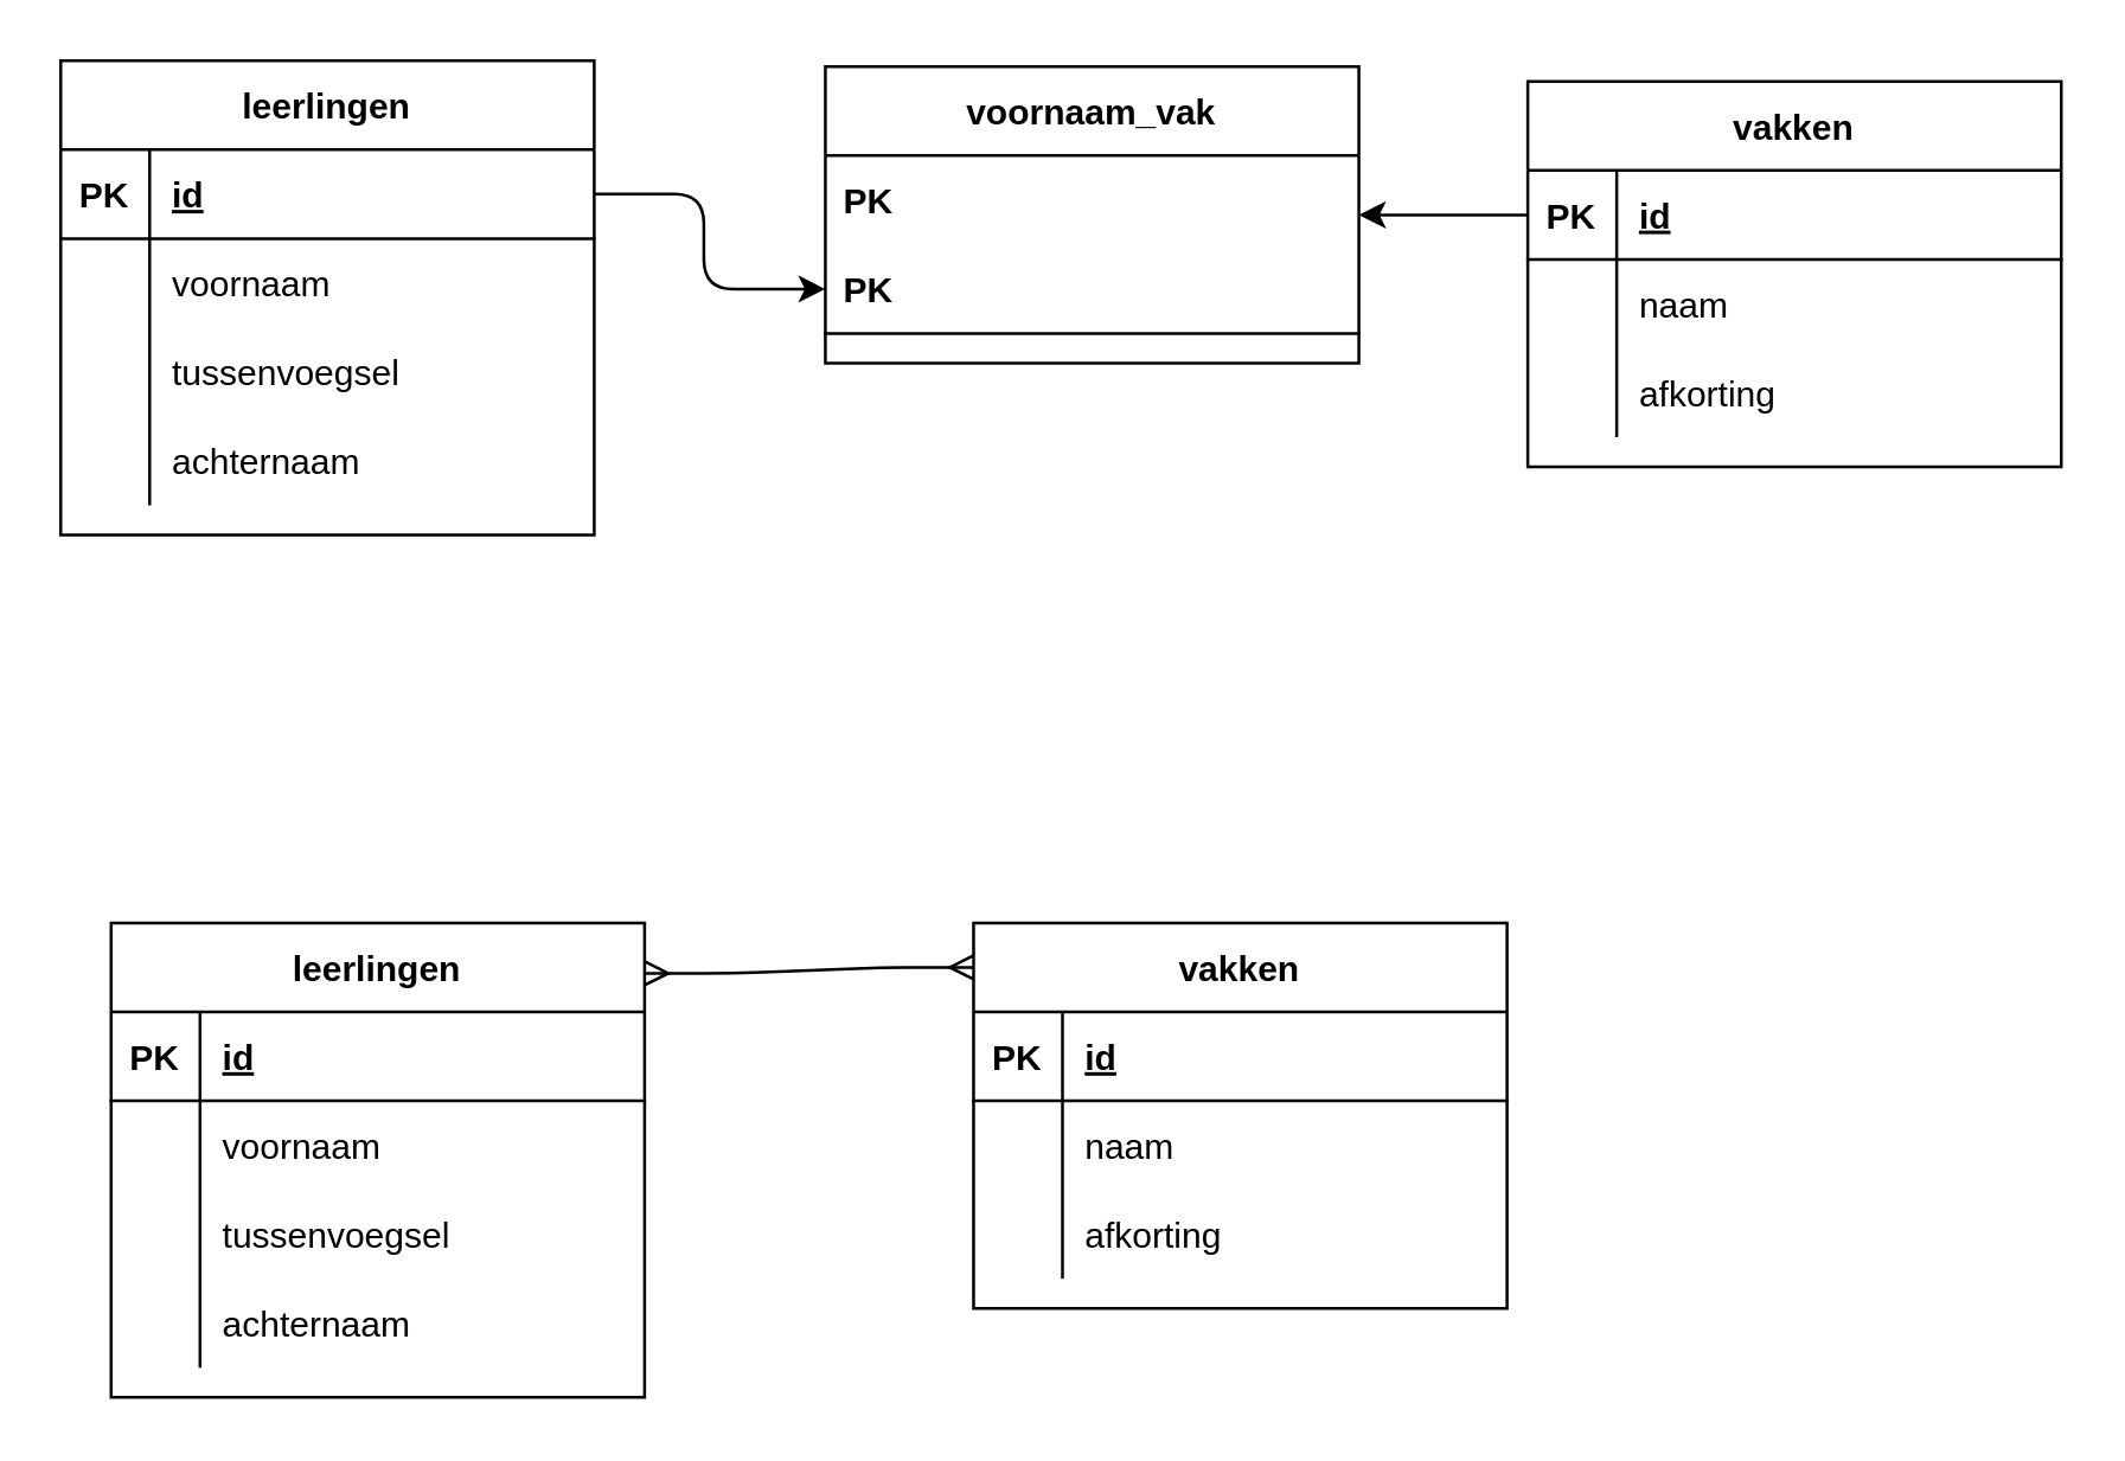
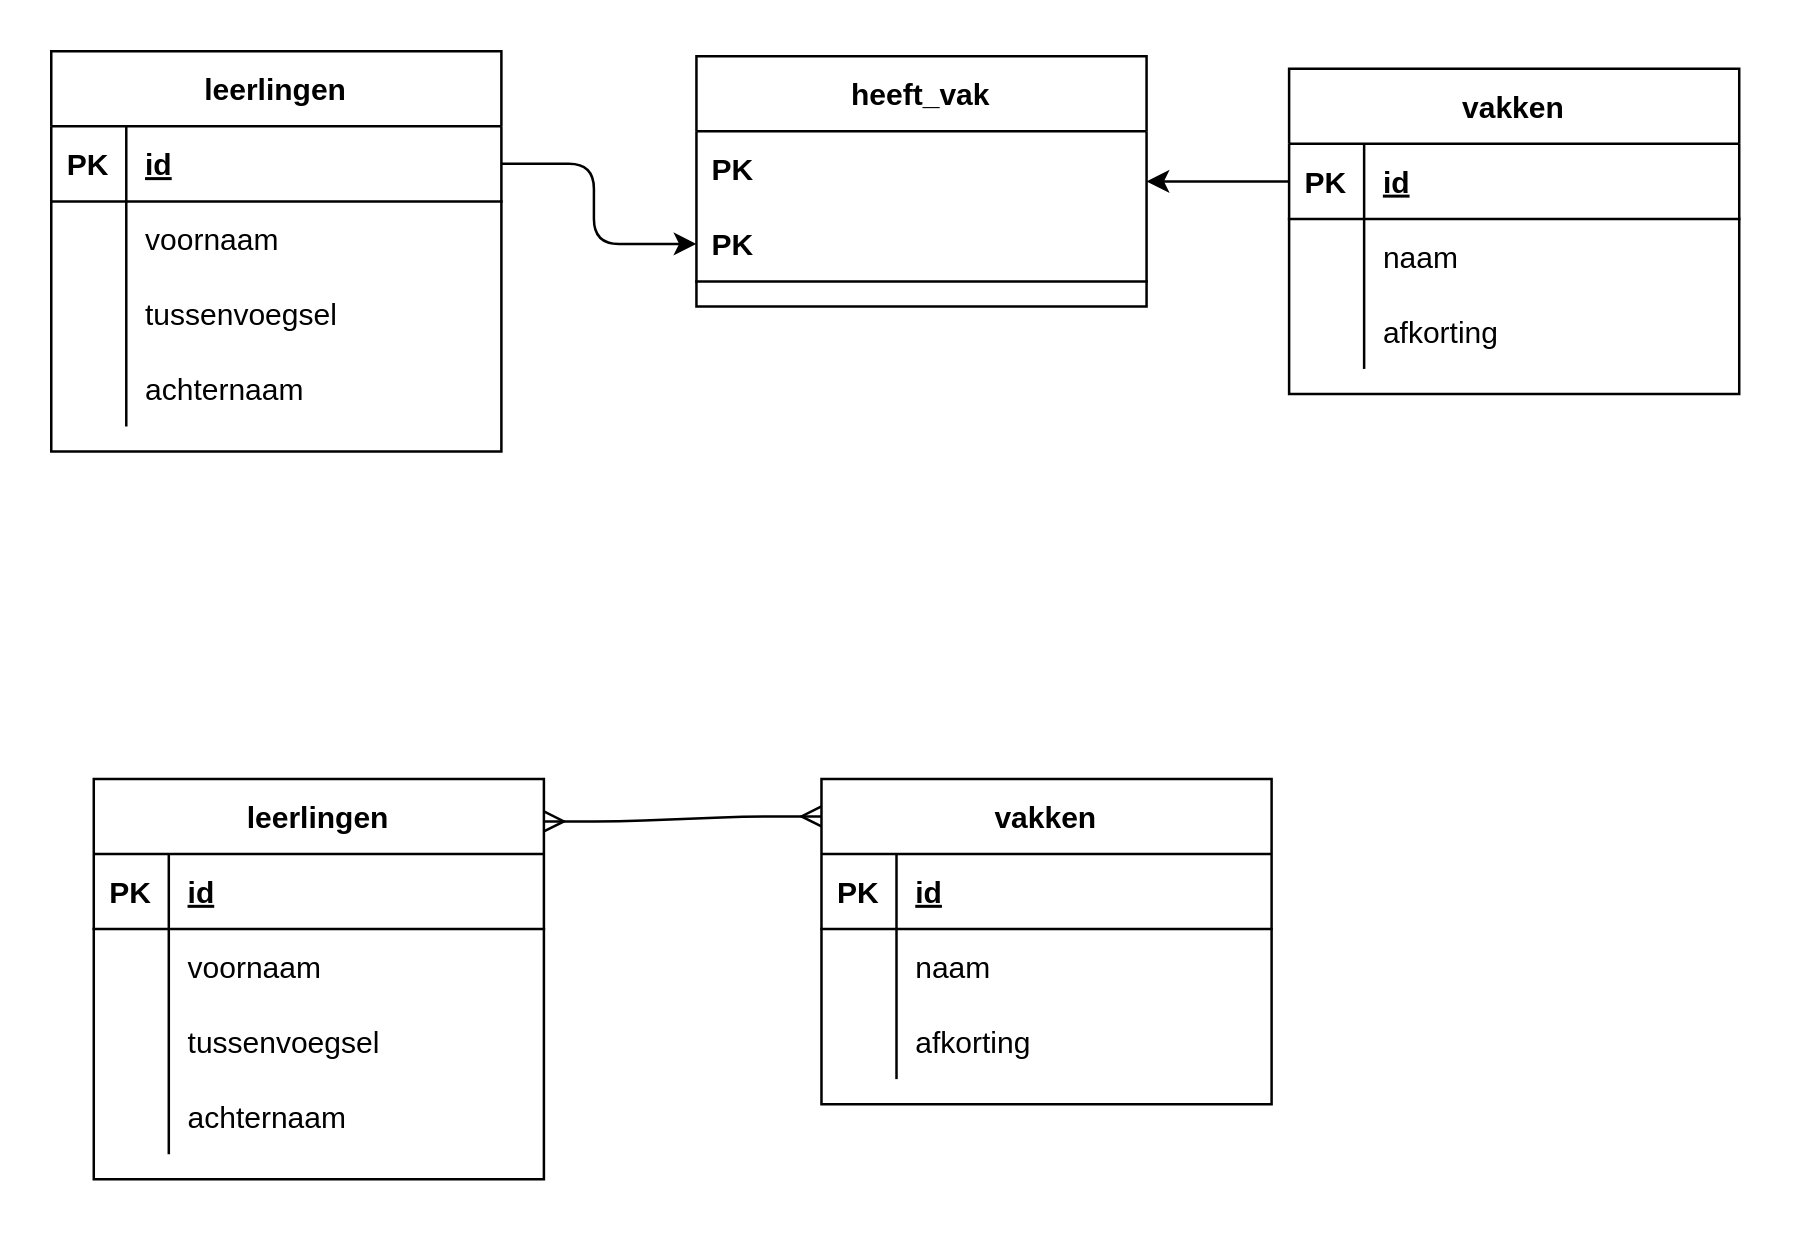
  <mxCell id="0" />
  <mxCell id="1" parent="0" />
  <mxCell id="2" value="leerlingen" style="shape=table;startSize=30;container=1;collapsible=1;childLayout=tableLayout;fixedRows=1;rowLines=0;fontStyle=1;align=center;resizeLast=1;" vertex="1" parent="1"><mxGeometry x="20" y="20" width="180" height="160" as="geometry" /></mxCell>
  <mxCell id="3" value="" style="shape=partialRectangle;collapsible=0;dropTarget=0;pointerEvents=0;fillColor=none;top=0;left=0;bottom=1;right=0;points=[[0,0.5],[1,0.5]];portConstraint=eastwest;" vertex="1" parent="2"><mxGeometry y="30" width="180" height="30" as="geometry" /></mxCell>
  <mxCell id="4" value="PK" style="shape=partialRectangle;connectable=0;fillColor=none;top=0;left=0;bottom=0;right=0;fontStyle=1;overflow=hidden;" vertex="1" parent="3"><mxGeometry width="30" height="30" as="geometry" /></mxCell>
  <mxCell id="5" value="id" style="shape=partialRectangle;connectable=0;fillColor=none;top=0;left=0;bottom=0;right=0;align=left;spacingLeft=6;fontStyle=5;overflow=hidden;" vertex="1" parent="3"><mxGeometry x="30" width="150" height="30" as="geometry" /></mxCell>
  <mxCell id="6" value="" style="shape=partialRectangle;collapsible=0;dropTarget=0;pointerEvents=0;fillColor=none;top=0;left=0;bottom=0;right=0;points=[[0,0.5],[1,0.5]];portConstraint=eastwest;" vertex="1" parent="2"><mxGeometry y="60" width="180" height="30" as="geometry" /></mxCell>
  <mxCell id="7" value="" style="shape=partialRectangle;connectable=0;fillColor=none;top=0;left=0;bottom=0;right=0;editable=1;overflow=hidden;" vertex="1" parent="6"><mxGeometry width="30" height="30" as="geometry" /></mxCell>
  <mxCell id="8" value="voornaam" style="shape=partialRectangle;connectable=0;fillColor=none;top=0;left=0;bottom=0;right=0;align=left;spacingLeft=6;overflow=hidden;" vertex="1" parent="6"><mxGeometry x="30" width="150" height="30" as="geometry" /></mxCell>
  <mxCell id="9" value="" style="shape=partialRectangle;collapsible=0;dropTarget=0;pointerEvents=0;fillColor=none;top=0;left=0;bottom=0;right=0;points=[[0,0.5],[1,0.5]];portConstraint=eastwest;" vertex="1" parent="2"><mxGeometry y="90" width="180" height="30" as="geometry" /></mxCell>
  <mxCell id="10" value="" style="shape=partialRectangle;connectable=0;fillColor=none;top=0;left=0;bottom=0;right=0;editable=1;overflow=hidden;" vertex="1" parent="9"><mxGeometry width="30" height="30" as="geometry" /></mxCell>
  <mxCell id="11" value="tussenvoegsel" style="shape=partialRectangle;connectable=0;fillColor=none;top=0;left=0;bottom=0;right=0;align=left;spacingLeft=6;overflow=hidden;" vertex="1" parent="9"><mxGeometry x="30" width="150" height="30" as="geometry" /></mxCell>
  <mxCell id="12" value="" style="shape=partialRectangle;collapsible=0;dropTarget=0;pointerEvents=0;fillColor=none;top=0;left=0;bottom=0;right=0;points=[[0,0.5],[1,0.5]];portConstraint=eastwest;" vertex="1" parent="2"><mxGeometry y="120" width="180" height="30" as="geometry" /></mxCell>
  <mxCell id="13" value="" style="shape=partialRectangle;connectable=0;fillColor=none;top=0;left=0;bottom=0;right=0;editable=1;overflow=hidden;" vertex="1" parent="12"><mxGeometry width="30" height="30" as="geometry" /></mxCell>
  <mxCell id="14" value="achternaam" style="shape=partialRectangle;connectable=0;fillColor=none;top=0;left=0;bottom=0;right=0;align=left;spacingLeft=6;overflow=hidden;" vertex="1" parent="12"><mxGeometry x="30" width="150" height="30" as="geometry" /></mxCell>
- <mxCell id="15" value="voornaam_vak" style="shape=table;startSize=30;container=1;collapsible=1;childLayout=tableLayout;fixedRows=1;rowLines=0;fontStyle=1;align=center;resizeLast=1;" vertex="1" parent="1"><mxGeometry x="278" y="22" width="180" height="100" as="geometry" /></mxCell>
+ <mxCell id="15" value="heeft_vak" style="shape=table;startSize=30;container=1;collapsible=1;childLayout=tableLayout;fixedRows=1;rowLines=0;fontStyle=1;align=center;resizeLast=1;" vertex="1" parent="1"><mxGeometry x="278" y="22" width="180" height="100" as="geometry" /></mxCell>
  <mxCell id="16" value="" style="shape=partialRectangle;collapsible=0;dropTarget=0;pointerEvents=0;fillColor=none;top=0;left=0;bottom=0;right=0;points=[[0,0.5],[1,0.5]];portConstraint=eastwest;" vertex="1" parent="15"><mxGeometry y="30" width="180" height="30" as="geometry" /></mxCell>
  <mxCell id="17" value="PK" style="shape=partialRectangle;connectable=0;fillColor=none;top=0;left=0;bottom=0;right=0;editable=1;overflow=hidden;fontStyle=1" vertex="1" parent="16"><mxGeometry width="29.75" height="30" as="geometry" /></mxCell>
  <mxCell id="18" value="" style="shape=partialRectangle;collapsible=0;dropTarget=0;pointerEvents=0;fillColor=none;top=0;left=0;bottom=1;right=0;points=[[0,0.5],[1,0.5]];portConstraint=eastwest;" vertex="1" parent="15"><mxGeometry y="60" width="180" height="30" as="geometry" /></mxCell>
  <mxCell id="19" value="PK" style="shape=partialRectangle;connectable=0;fillColor=none;top=0;left=0;bottom=0;right=0;fontStyle=1;overflow=hidden;" vertex="1" parent="18"><mxGeometry width="29.75" height="30" as="geometry" /></mxCell>
  <mxCell id="20" value="leerlingen" style="shape=table;startSize=30;container=1;collapsible=1;childLayout=tableLayout;fixedRows=1;rowLines=0;fontStyle=1;align=center;resizeLast=1;" vertex="1" parent="1"><mxGeometry x="37" y="311" width="180" height="160" as="geometry" /></mxCell>
  <mxCell id="21" value="" style="shape=partialRectangle;collapsible=0;dropTarget=0;pointerEvents=0;fillColor=none;top=0;left=0;bottom=1;right=0;points=[[0,0.5],[1,0.5]];portConstraint=eastwest;" vertex="1" parent="20"><mxGeometry y="30" width="180" height="30" as="geometry" /></mxCell>
  <mxCell id="22" value="PK" style="shape=partialRectangle;connectable=0;fillColor=none;top=0;left=0;bottom=0;right=0;fontStyle=1;overflow=hidden;" vertex="1" parent="21"><mxGeometry width="30" height="30" as="geometry" /></mxCell>
  <mxCell id="23" value="id" style="shape=partialRectangle;connectable=0;fillColor=none;top=0;left=0;bottom=0;right=0;align=left;spacingLeft=6;fontStyle=5;overflow=hidden;" vertex="1" parent="21"><mxGeometry x="30" width="150" height="30" as="geometry" /></mxCell>
  <mxCell id="24" value="" style="shape=partialRectangle;collapsible=0;dropTarget=0;pointerEvents=0;fillColor=none;top=0;left=0;bottom=0;right=0;points=[[0,0.5],[1,0.5]];portConstraint=eastwest;" vertex="1" parent="20"><mxGeometry y="60" width="180" height="30" as="geometry" /></mxCell>
  <mxCell id="25" value="" style="shape=partialRectangle;connectable=0;fillColor=none;top=0;left=0;bottom=0;right=0;editable=1;overflow=hidden;" vertex="1" parent="24"><mxGeometry width="30" height="30" as="geometry" /></mxCell>
  <mxCell id="26" value="voornaam" style="shape=partialRectangle;connectable=0;fillColor=none;top=0;left=0;bottom=0;right=0;align=left;spacingLeft=6;overflow=hidden;" vertex="1" parent="24"><mxGeometry x="30" width="150" height="30" as="geometry" /></mxCell>
  <mxCell id="27" value="" style="shape=partialRectangle;collapsible=0;dropTarget=0;pointerEvents=0;fillColor=none;top=0;left=0;bottom=0;right=0;points=[[0,0.5],[1,0.5]];portConstraint=eastwest;" vertex="1" parent="20"><mxGeometry y="90" width="180" height="30" as="geometry" /></mxCell>
  <mxCell id="28" value="" style="shape=partialRectangle;connectable=0;fillColor=none;top=0;left=0;bottom=0;right=0;editable=1;overflow=hidden;" vertex="1" parent="27"><mxGeometry width="30" height="30" as="geometry" /></mxCell>
  <mxCell id="29" value="tussenvoegsel" style="shape=partialRectangle;connectable=0;fillColor=none;top=0;left=0;bottom=0;right=0;align=left;spacingLeft=6;overflow=hidden;" vertex="1" parent="27"><mxGeometry x="30" width="150" height="30" as="geometry" /></mxCell>
  <mxCell id="30" value="" style="shape=partialRectangle;collapsible=0;dropTarget=0;pointerEvents=0;fillColor=none;top=0;left=0;bottom=0;right=0;points=[[0,0.5],[1,0.5]];portConstraint=eastwest;" vertex="1" parent="20"><mxGeometry y="120" width="180" height="30" as="geometry" /></mxCell>
  <mxCell id="31" value="" style="shape=partialRectangle;connectable=0;fillColor=none;top=0;left=0;bottom=0;right=0;editable=1;overflow=hidden;" vertex="1" parent="30"><mxGeometry width="30" height="30" as="geometry" /></mxCell>
  <mxCell id="32" value="achternaam" style="shape=partialRectangle;connectable=0;fillColor=none;top=0;left=0;bottom=0;right=0;align=left;spacingLeft=6;overflow=hidden;" vertex="1" parent="30"><mxGeometry x="30" width="150" height="30" as="geometry" /></mxCell>
  <mxCell id="33" value="" style="edgeStyle=entityRelationEdgeStyle;fontSize=12;html=1;endArrow=ERmany;startArrow=ERmany;exitX=1;exitY=0.106;exitDx=0;exitDy=0;exitPerimeter=0;entryX=0;entryY=0.115;entryDx=0;entryDy=0;entryPerimeter=0;" edge="1" parent="1" source="20" target="34"><mxGeometry width="100" height="100" relative="1" as="geometry"><mxPoint x="329" y="319" as="sourcePoint" /><mxPoint x="364" y="313" as="targetPoint" /></mxGeometry></mxCell>
  <mxCell id="34" value="vakken" style="shape=table;startSize=30;container=1;collapsible=1;childLayout=tableLayout;fixedRows=1;rowLines=0;fontStyle=1;align=center;resizeLast=1;" vertex="1" parent="1"><mxGeometry x="328" y="311" width="180" height="130" as="geometry" /></mxCell>
  <mxCell id="35" value="" style="shape=partialRectangle;collapsible=0;dropTarget=0;pointerEvents=0;fillColor=none;top=0;left=0;bottom=1;right=0;points=[[0,0.5],[1,0.5]];portConstraint=eastwest;" vertex="1" parent="34"><mxGeometry y="30" width="180" height="30" as="geometry" /></mxCell>
  <mxCell id="36" value="PK" style="shape=partialRectangle;connectable=0;fillColor=none;top=0;left=0;bottom=0;right=0;fontStyle=1;overflow=hidden;" vertex="1" parent="35"><mxGeometry width="30" height="30" as="geometry" /></mxCell>
  <mxCell id="37" value="id" style="shape=partialRectangle;connectable=0;fillColor=none;top=0;left=0;bottom=0;right=0;align=left;spacingLeft=6;fontStyle=5;overflow=hidden;" vertex="1" parent="35"><mxGeometry x="30" width="150" height="30" as="geometry" /></mxCell>
  <mxCell id="38" value="" style="shape=partialRectangle;collapsible=0;dropTarget=0;pointerEvents=0;fillColor=none;top=0;left=0;bottom=0;right=0;points=[[0,0.5],[1,0.5]];portConstraint=eastwest;" vertex="1" parent="34"><mxGeometry y="60" width="180" height="30" as="geometry" /></mxCell>
  <mxCell id="39" value="" style="shape=partialRectangle;connectable=0;fillColor=none;top=0;left=0;bottom=0;right=0;editable=1;overflow=hidden;" vertex="1" parent="38"><mxGeometry width="30" height="30" as="geometry" /></mxCell>
  <mxCell id="40" value="naam" style="shape=partialRectangle;connectable=0;fillColor=none;top=0;left=0;bottom=0;right=0;align=left;spacingLeft=6;overflow=hidden;" vertex="1" parent="38"><mxGeometry x="30" width="150" height="30" as="geometry" /></mxCell>
  <mxCell id="41" value="" style="shape=partialRectangle;collapsible=0;dropTarget=0;pointerEvents=0;fillColor=none;top=0;left=0;bottom=0;right=0;points=[[0,0.5],[1,0.5]];portConstraint=eastwest;" vertex="1" parent="34"><mxGeometry y="90" width="180" height="30" as="geometry" /></mxCell>
  <mxCell id="42" value="" style="shape=partialRectangle;connectable=0;fillColor=none;top=0;left=0;bottom=0;right=0;editable=1;overflow=hidden;" vertex="1" parent="41"><mxGeometry width="30" height="30" as="geometry" /></mxCell>
  <mxCell id="43" value="afkorting" style="shape=partialRectangle;connectable=0;fillColor=none;top=0;left=0;bottom=0;right=0;align=left;spacingLeft=6;overflow=hidden;" vertex="1" parent="41"><mxGeometry x="30" width="150" height="30" as="geometry" /></mxCell>
  <mxCell id="44" value="" style="endArrow=classic;html=1;exitX=1;exitY=0.5;exitDx=0;exitDy=0;entryX=0;entryY=0.5;entryDx=0;entryDy=0;" edge="1" parent="1" source="3" target="18"><mxGeometry width="50" height="50" relative="1" as="geometry"><mxPoint x="354" y="294" as="sourcePoint" /><mxPoint x="404" y="244" as="targetPoint" /><Array as="points"><mxPoint x="237" y="65" /><mxPoint x="237" y="97" /></Array></mxGeometry></mxCell>
  <mxCell id="45" value="" style="endArrow=classic;html=1;exitX=0;exitY=0.5;exitDx=0;exitDy=0;entryX=1;entryY=0.5;entryDx=0;entryDy=0;" edge="1" parent="1" source="47" target="15"><mxGeometry width="50" height="50" relative="1" as="geometry"><mxPoint x="354" y="294" as="sourcePoint" /><mxPoint x="404" y="244" as="targetPoint" /></mxGeometry></mxCell>
  <mxCell id="46" value="vakken" style="shape=table;startSize=30;container=1;collapsible=1;childLayout=tableLayout;fixedRows=1;rowLines=0;fontStyle=1;align=center;resizeLast=1;" vertex="1" parent="1"><mxGeometry x="515" y="27" width="180" height="130" as="geometry" /></mxCell>
  <mxCell id="47" value="" style="shape=partialRectangle;collapsible=0;dropTarget=0;pointerEvents=0;fillColor=none;top=0;left=0;bottom=1;right=0;points=[[0,0.5],[1,0.5]];portConstraint=eastwest;" vertex="1" parent="46"><mxGeometry y="30" width="180" height="30" as="geometry" /></mxCell>
  <mxCell id="48" value="PK" style="shape=partialRectangle;connectable=0;fillColor=none;top=0;left=0;bottom=0;right=0;fontStyle=1;overflow=hidden;" vertex="1" parent="47"><mxGeometry width="30" height="30" as="geometry" /></mxCell>
  <mxCell id="49" value="id" style="shape=partialRectangle;connectable=0;fillColor=none;top=0;left=0;bottom=0;right=0;align=left;spacingLeft=6;fontStyle=5;overflow=hidden;" vertex="1" parent="47"><mxGeometry x="30" width="150" height="30" as="geometry" /></mxCell>
  <mxCell id="50" value="" style="shape=partialRectangle;collapsible=0;dropTarget=0;pointerEvents=0;fillColor=none;top=0;left=0;bottom=0;right=0;points=[[0,0.5],[1,0.5]];portConstraint=eastwest;" vertex="1" parent="46"><mxGeometry y="60" width="180" height="30" as="geometry" /></mxCell>
  <mxCell id="51" value="" style="shape=partialRectangle;connectable=0;fillColor=none;top=0;left=0;bottom=0;right=0;editable=1;overflow=hidden;" vertex="1" parent="50"><mxGeometry width="30" height="30" as="geometry" /></mxCell>
  <mxCell id="52" value="naam" style="shape=partialRectangle;connectable=0;fillColor=none;top=0;left=0;bottom=0;right=0;align=left;spacingLeft=6;overflow=hidden;" vertex="1" parent="50"><mxGeometry x="30" width="150" height="30" as="geometry" /></mxCell>
  <mxCell id="53" value="" style="shape=partialRectangle;collapsible=0;dropTarget=0;pointerEvents=0;fillColor=none;top=0;left=0;bottom=0;right=0;points=[[0,0.5],[1,0.5]];portConstraint=eastwest;" vertex="1" parent="46"><mxGeometry y="90" width="180" height="30" as="geometry" /></mxCell>
  <mxCell id="54" value="" style="shape=partialRectangle;connectable=0;fillColor=none;top=0;left=0;bottom=0;right=0;editable=1;overflow=hidden;" vertex="1" parent="53"><mxGeometry width="30" height="30" as="geometry" /></mxCell>
  <mxCell id="55" value="afkorting" style="shape=partialRectangle;connectable=0;fillColor=none;top=0;left=0;bottom=0;right=0;align=left;spacingLeft=6;overflow=hidden;" vertex="1" parent="53"><mxGeometry x="30" width="150" height="30" as="geometry" /></mxCell>
